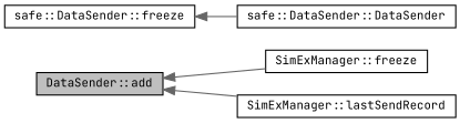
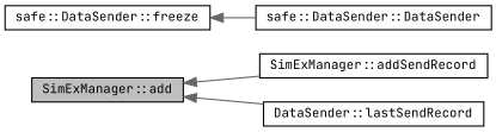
  digraph {
    fontname="JetBrains Mono"
    rankdir=LR
    node [color=black fontname="JetBrains Mono" fontsize=10 shape=record]
    edge [color=gray40 dir=back fontname="JetBrains Mono" fontsize=10 labelfontname=FreeSans labelfontsize=10 style=solid]
-   n1 [fillcolor=grey75 fontcolor=black height=0.2 label="DataSender::add" style=filled width=0.4]
-   n2 [height=0.2 label="SimExManager::freeze" width=0.4]
-   n3 [height=0.2 label="SimExManager::lastSendRecord" width=0.4]
+   n1 [fillcolor=grey75 fontcolor=black height=0.2 label="SimExManager::add" style=filled width=0.4]
+   n2 [height=0.2 label="SimExManager::addSendRecord" width=0.4]
+   n3 [height=0.2 label="DataSender::lastSendRecord" width=0.4]
    n4 [height=0.2 label="safe::DataSender::freeze" width=0.4]
    n5 [height=0.2 label="safe::DataSender::DataSender" width=0.4]
    n1 -> n2
    n1 -> n3
    n4 -> n5
  }
